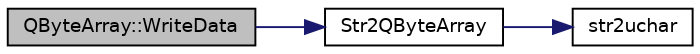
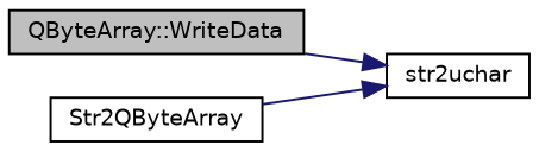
  digraph {
    rankdir=LR
    node [color=black fillcolor=white fontname=Helvetica fontsize=10 shape=record style=filled]
    edge [color=midnightblue fontname=Helvetica fontsize=10 labelfontname=Helvetica labelfontsize=10 style=solid]
    n1 [fillcolor=grey75 fontcolor=black height=0.2 label="QByteArray::WriteData" width=0.4]
    n2 [height=0.2 label=Str2QByteArray width=0.4]
    n3 [height=0.2 label=str2uchar width=0.4]
-   n1 -> n2
+   n1 -> n3
    n2 -> n3
  }
